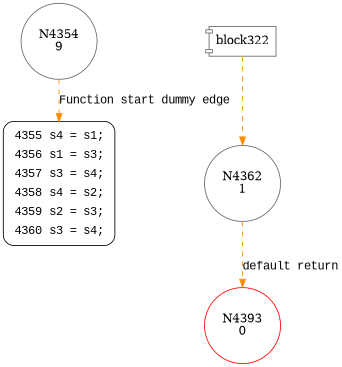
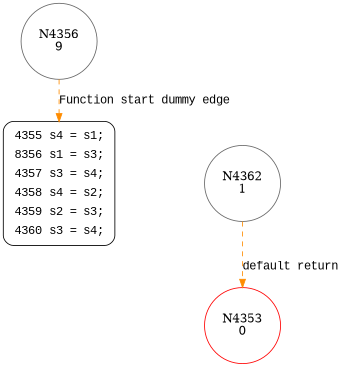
  digraph {
    node [color=gray40 shape=circle]
    edge [color=darkorange fontname="Courier New" style=dashed]
-   n1 [label="N4354\n9"]
-   n2 [fillcolor=white fontname="Courier New" label=<<table border="0" cellborder="0" cellpadding="3" bgcolor="white"><tr><td align="right">4355</td><td align="left">s4 = s1;</td></tr><tr><td align="right">4356</td><td align="left">s1 = s3;</td></tr><tr><td align="right">4357</td><td align="left">s3 = s4;</td></tr><tr><td align="right">4358</td><td align="left">s4 = s2;</td></tr><tr><td align="right">4359</td><td align="left">s2 = s3;</td></tr><tr><td align="right">4360</td><td align="left">s3 = s4;</td></tr></table>> penwidth=1 shape=Mrecord style="filled,bold" color=""]
+   n1 [label="N4356\n9"]
+   n2 [fillcolor=white fontname="Courier New" label=<<table border="0" cellborder="0" cellpadding="3" bgcolor="white"><tr><td align="right">4355</td><td align="left">s4 = s1;</td></tr><tr><td align="right">8356</td><td align="left">s1 = s3;</td></tr><tr><td align="right">4357</td><td align="left">s3 = s4;</td></tr><tr><td align="right">4358</td><td align="left">s4 = s2;</td></tr><tr><td align="right">4359</td><td align="left">s2 = s3;</td></tr><tr><td align="right">4360</td><td align="left">s3 = s4;</td></tr></table>> penwidth=1 shape=Mrecord style="filled,bold" color=""]
    n3 [label="N4362\n1"]
-   n4 [color=red label="N4393\n0"]
-   n5 [label=block322 shape=component]
+   n4 [color=red label="N4353\n0"]
    n1 -> n2 [label="Function start dummy edge"]
    n3 -> n4 [label="default return"]
-   n5 -> n3
  }
